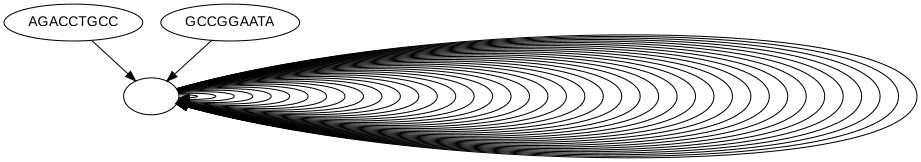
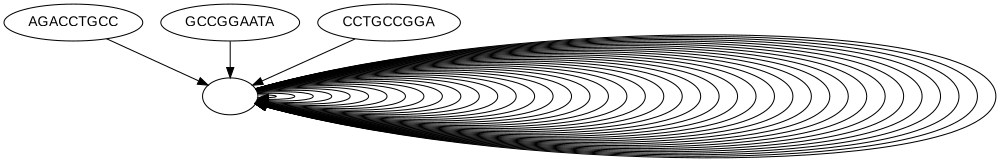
  digraph {
    fontname="Liberation Sans"
    node [fontname="Liberation Sans"]
    edge [fontname="Liberation Sans"]
    ""
    n2 [label=AGACCTGCC]
    n3 [label=GCCGGAATA]
+   n4 [label=CCTGCCGGA]
    "" -> ""
    "" -> ""
    "" -> ""
    "" -> ""
    "" -> ""
    "" -> ""
    "" -> ""
    "" -> ""
    "" -> ""
    "" -> ""
    "" -> ""
    "" -> ""
    "" -> ""
    "" -> ""
    "" -> ""
    "" -> ""
    "" -> ""
    "" -> ""
    "" -> ""
    "" -> ""
    "" -> ""
    "" -> ""
    "" -> ""
    "" -> ""
    "" -> ""
    "" -> ""
    "" -> ""
    "" -> ""
    "" -> ""
    "" -> ""
    "" -> ""
    "" -> ""
    "" -> ""
    "" -> ""
    "" -> ""
    "" -> ""
    "" -> ""
    "" -> ""
    "" -> ""
    "" -> ""
    n2 -> ""
    n3 -> ""
+   n4 -> ""
  }
